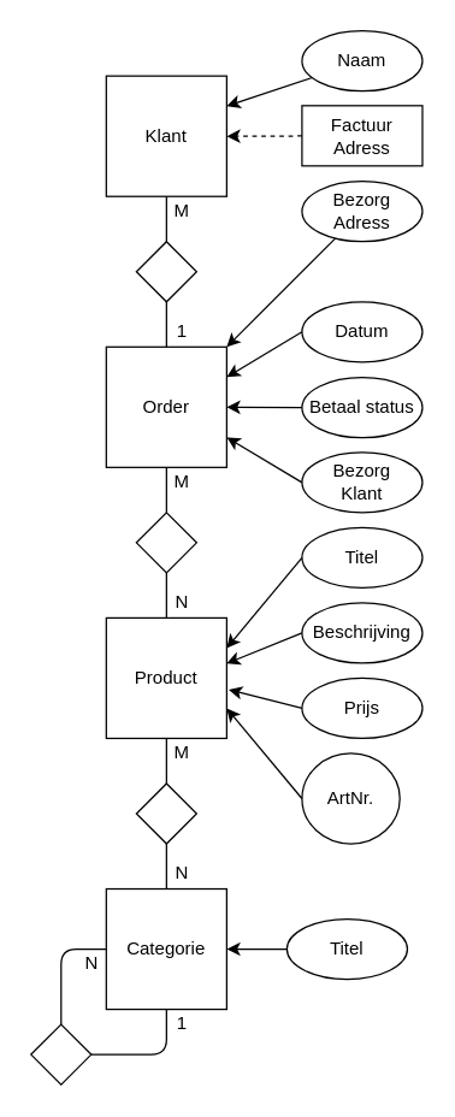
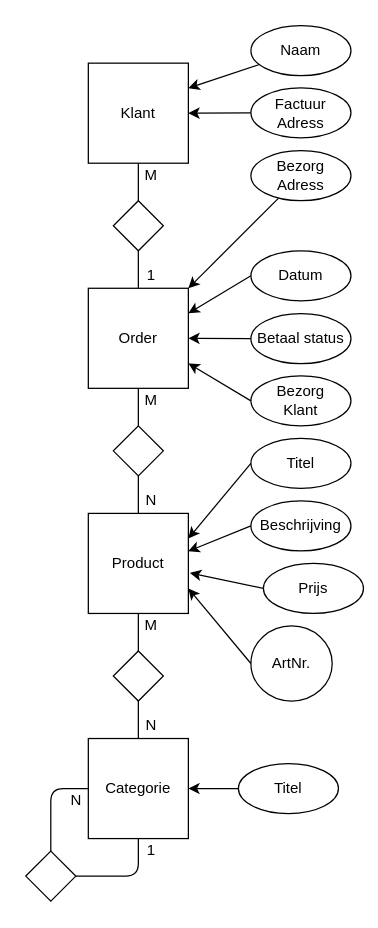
  <mxCell id="0" />
  <mxCell id="1" parent="0" />
  <mxCell id="2" value="Product" style="whiteSpace=wrap;html=1;aspect=fixed;" vertex="1" parent="1"><mxGeometry x="70" y="410" width="80" height="80" as="geometry" /></mxCell>
  <mxCell id="3" value="Titel" style="ellipse;whiteSpace=wrap;html=1;" vertex="1" parent="1"><mxGeometry x="200" y="350" width="80" height="40" as="geometry" /></mxCell>
  <mxCell id="4" value="Beschrijving" style="ellipse;whiteSpace=wrap;html=1;" vertex="1" parent="1"><mxGeometry x="200" y="400" width="80" height="40" as="geometry" /></mxCell>
- <mxCell id="5" value="Prijs" style="ellipse;whiteSpace=wrap;html=1;" vertex="1" parent="1"><mxGeometry x="200" y="450" width="80" height="40" as="geometry" /></mxCell>
+ <mxCell id="5" value="Prijs" style="ellipse;whiteSpace=wrap;html=1;" vertex="1" parent="1"><mxGeometry x="210" y="450" width="80" height="40" as="geometry" /></mxCell>
  <mxCell id="6" value="ArtNr." style="ellipse;whiteSpace=wrap;html=1;" vertex="1" parent="1"><mxGeometry x="200" y="500" width="65" height="60" as="geometry" /></mxCell>
  <mxCell id="7" value="" style="endArrow=classic;html=1;exitX=0;exitY=0.5;exitDx=0;exitDy=0;entryX=1;entryY=0.75;entryDx=0;entryDy=0;" edge="1" parent="1" source="6" target="2"><mxGeometry width="50" height="50" relative="1" as="geometry"><mxPoint x="30" y="610" as="sourcePoint" /><mxPoint x="80" y="560" as="targetPoint" /></mxGeometry></mxCell>
  <mxCell id="8" value="" style="endArrow=classic;html=1;exitX=0;exitY=0.5;exitDx=0;exitDy=0;entryX=1.016;entryY=0.595;entryDx=0;entryDy=0;entryPerimeter=0;" edge="1" parent="1" source="5" target="2"><mxGeometry width="50" height="50" relative="1" as="geometry"><mxPoint x="210" y="550" as="sourcePoint" /><mxPoint x="160" y="480" as="targetPoint" /></mxGeometry></mxCell>
  <mxCell id="9" value="" style="endArrow=classic;html=1;exitX=0;exitY=0.5;exitDx=0;exitDy=0;entryX=0.999;entryY=0.378;entryDx=0;entryDy=0;entryPerimeter=0;" edge="1" parent="1" source="4" target="2"><mxGeometry width="50" height="50" relative="1" as="geometry"><mxPoint x="220" y="560" as="sourcePoint" /><mxPoint x="170" y="490" as="targetPoint" /></mxGeometry></mxCell>
  <mxCell id="10" value="" style="endArrow=classic;html=1;exitX=0;exitY=0.5;exitDx=0;exitDy=0;entryX=1;entryY=0.25;entryDx=0;entryDy=0;" edge="1" parent="1" source="3" target="2"><mxGeometry width="50" height="50" relative="1" as="geometry"><mxPoint x="230" y="570" as="sourcePoint" /><mxPoint x="180" y="500" as="targetPoint" /></mxGeometry></mxCell>
  <mxCell id="11" value="Categorie" style="whiteSpace=wrap;html=1;aspect=fixed;" vertex="1" parent="1"><mxGeometry x="70" y="590" width="80" height="80" as="geometry" /></mxCell>
  <mxCell id="12" value="Titel" style="ellipse;whiteSpace=wrap;html=1;" vertex="1" parent="1"><mxGeometry x="190" y="610" width="80" height="40" as="geometry" /></mxCell>
  <mxCell id="13" value="" style="endArrow=classic;html=1;exitX=0;exitY=0.5;exitDx=0;exitDy=0;entryX=1;entryY=0.5;entryDx=0;entryDy=0;" edge="1" parent="1" source="12" target="11"><mxGeometry width="50" height="50" relative="1" as="geometry"><mxPoint x="210" y="380" as="sourcePoint" /><mxPoint x="160" y="440" as="targetPoint" /></mxGeometry></mxCell>
  <mxCell id="14" value="" style="rhombus;whiteSpace=wrap;html=1;" vertex="1" parent="1"><mxGeometry x="20" y="680" width="40" height="40" as="geometry" /></mxCell>
  <mxCell id="15" value="" style="endArrow=none;html=1;exitX=0.5;exitY=1;exitDx=0;exitDy=0;entryX=1;entryY=0.5;entryDx=0;entryDy=0;" edge="1" parent="1" source="11" target="14"><mxGeometry width="50" height="50" relative="1" as="geometry"><mxPoint x="130" y="810" as="sourcePoint" /><mxPoint x="180" y="760" as="targetPoint" /><Array as="points"><mxPoint x="110" y="700" /></Array></mxGeometry></mxCell>
  <mxCell id="16" value="" style="endArrow=none;html=1;exitX=0.5;exitY=0;exitDx=0;exitDy=0;entryX=0;entryY=0.5;entryDx=0;entryDy=0;" edge="1" parent="1" source="14" target="11"><mxGeometry width="50" height="50" relative="1" as="geometry"><mxPoint x="-20" y="630" as="sourcePoint" /><mxPoint x="30" y="580" as="targetPoint" /><Array as="points"><mxPoint x="40" y="630" /></Array></mxGeometry></mxCell>
  <mxCell id="17" value="1" style="text;html=1;align=center;verticalAlign=middle;resizable=0;points=[];autosize=1;" vertex="1" parent="1"><mxGeometry x="110" y="670" width="20" height="20" as="geometry" /></mxCell>
  <mxCell id="18" value="N" style="text;html=1;align=center;verticalAlign=middle;resizable=0;points=[];autosize=1;" vertex="1" parent="1"><mxGeometry x="50" y="630" width="20" height="20" as="geometry" /></mxCell>
  <mxCell id="19" value="" style="rhombus;whiteSpace=wrap;html=1;" vertex="1" parent="1"><mxGeometry x="90" y="520" width="40" height="40" as="geometry" /></mxCell>
  <mxCell id="20" value="" style="endArrow=none;html=1;exitX=0.5;exitY=1;exitDx=0;exitDy=0;entryX=0.5;entryY=0;entryDx=0;entryDy=0;" edge="1" parent="1" source="2" target="19"><mxGeometry width="50" height="50" relative="1" as="geometry"><mxPoint x="-60" y="550" as="sourcePoint" /><mxPoint x="-10" y="500" as="targetPoint" /></mxGeometry></mxCell>
  <mxCell id="21" value="" style="endArrow=none;html=1;exitX=0.5;exitY=1;exitDx=0;exitDy=0;entryX=0.5;entryY=0;entryDx=0;entryDy=0;" edge="1" parent="1" source="19" target="11"><mxGeometry width="50" height="50" relative="1" as="geometry"><mxPoint x="20" y="790" as="sourcePoint" /><mxPoint x="70" y="740" as="targetPoint" /></mxGeometry></mxCell>
  <mxCell id="22" value="N" style="text;html=1;align=center;verticalAlign=middle;resizable=0;points=[];autosize=1;" vertex="1" parent="1"><mxGeometry x="110" y="570" width="20" height="20" as="geometry" /></mxCell>
  <mxCell id="23" value="M" style="text;html=1;align=center;verticalAlign=middle;resizable=0;points=[];autosize=1;" vertex="1" parent="1"><mxGeometry x="105" y="490" width="30" height="20" as="geometry" /></mxCell>
  <mxCell id="24" value="" style="rhombus;whiteSpace=wrap;html=1;" vertex="1" parent="1"><mxGeometry x="90" y="340" width="40" height="40" as="geometry" /></mxCell>
  <mxCell id="25" value="" style="endArrow=none;html=1;exitX=0.5;exitY=1;exitDx=0;exitDy=0;entryX=0.5;entryY=0;entryDx=0;entryDy=0;" edge="1" parent="1" target="24"><mxGeometry width="50" height="50" relative="1" as="geometry"><mxPoint x="110" y="310" as="sourcePoint" /><mxPoint x="-10" y="320" as="targetPoint" /></mxGeometry></mxCell>
  <mxCell id="26" value="" style="endArrow=none;html=1;exitX=0.5;exitY=1;exitDx=0;exitDy=0;entryX=0.5;entryY=0;entryDx=0;entryDy=0;" edge="1" parent="1" source="24"><mxGeometry width="50" height="50" relative="1" as="geometry"><mxPoint x="20" y="610" as="sourcePoint" /><mxPoint x="110" y="410" as="targetPoint" /></mxGeometry></mxCell>
  <mxCell id="27" value="N" style="text;html=1;align=center;verticalAlign=middle;resizable=0;points=[];autosize=1;" vertex="1" parent="1"><mxGeometry x="110" y="390" width="20" height="20" as="geometry" /></mxCell>
  <mxCell id="28" value="M" style="text;html=1;align=center;verticalAlign=middle;resizable=0;points=[];autosize=1;" vertex="1" parent="1"><mxGeometry x="105" y="310" width="30" height="20" as="geometry" /></mxCell>
  <mxCell id="29" value="Order" style="whiteSpace=wrap;html=1;aspect=fixed;" vertex="1" parent="1"><mxGeometry x="70" y="230" width="80" height="80" as="geometry" /></mxCell>
  <mxCell id="30" value="Betaal status" style="ellipse;whiteSpace=wrap;html=1;" vertex="1" parent="1"><mxGeometry x="200" y="250.29" width="80" height="40" as="geometry" /></mxCell>
  <mxCell id="31" value="" style="endArrow=classic;html=1;exitX=0;exitY=0.5;exitDx=0;exitDy=0;entryX=1;entryY=0.5;entryDx=0;entryDy=0;" edge="1" parent="1" source="30" target="29"><mxGeometry width="50" height="50" relative="1" as="geometry"><mxPoint x="-190" y="380" as="sourcePoint" /><mxPoint x="-140" y="330" as="targetPoint" /></mxGeometry></mxCell>
  <mxCell id="32" value="Datum" style="ellipse;whiteSpace=wrap;html=1;" vertex="1" parent="1"><mxGeometry x="200" y="200" width="80" height="40" as="geometry" /></mxCell>
  <mxCell id="33" value="" style="endArrow=classic;html=1;exitX=0;exitY=0.5;exitDx=0;exitDy=0;entryX=1;entryY=0.25;entryDx=0;entryDy=0;" edge="1" parent="1" source="32" target="29"><mxGeometry width="50" height="50" relative="1" as="geometry"><mxPoint x="120.47" y="180" as="sourcePoint" /><mxPoint x="170.47" y="130" as="targetPoint" /></mxGeometry></mxCell>
  <mxCell id="34" value="" style="rhombus;whiteSpace=wrap;html=1;" vertex="1" parent="1"><mxGeometry x="90" y="160" width="40" height="40" as="geometry" /></mxCell>
  <mxCell id="35" value="" style="endArrow=none;html=1;exitX=0.5;exitY=1;exitDx=0;exitDy=0;entryX=0.5;entryY=0;entryDx=0;entryDy=0;" edge="1" parent="1" target="34"><mxGeometry width="50" height="50" relative="1" as="geometry"><mxPoint x="110" y="130" as="sourcePoint" /><mxPoint x="-10" y="140" as="targetPoint" /></mxGeometry></mxCell>
  <mxCell id="36" value="" style="endArrow=none;html=1;exitX=0.5;exitY=1;exitDx=0;exitDy=0;entryX=0.5;entryY=0;entryDx=0;entryDy=0;" edge="1" parent="1" source="34"><mxGeometry width="50" height="50" relative="1" as="geometry"><mxPoint x="20" y="430" as="sourcePoint" /><mxPoint x="110" y="230" as="targetPoint" /></mxGeometry></mxCell>
  <mxCell id="37" value="1" style="text;html=1;align=center;verticalAlign=middle;resizable=0;points=[];autosize=1;" vertex="1" parent="1"><mxGeometry x="110" y="210" width="20" height="20" as="geometry" /></mxCell>
  <mxCell id="38" value="M" style="text;html=1;align=center;verticalAlign=middle;resizable=0;points=[];autosize=1;" vertex="1" parent="1"><mxGeometry x="105" y="130" width="30" height="20" as="geometry" /></mxCell>
  <mxCell id="39" value="Klant" style="whiteSpace=wrap;html=1;aspect=fixed;" vertex="1" parent="1"><mxGeometry x="70" y="50" width="80" height="80" as="geometry" /></mxCell>
  <mxCell id="40" style="edgeStyle=none;rounded=0;orthogonalLoop=1;jettySize=auto;html=1;entryX=1;entryY=0.25;entryDx=0;entryDy=0;" edge="1" parent="1" source="41" target="39"><mxGeometry relative="1" as="geometry" /></mxCell>
  <mxCell id="41" value="Naam" style="ellipse;whiteSpace=wrap;html=1;" vertex="1" parent="1"><mxGeometry x="200" y="20" width="80" height="40" as="geometry" /></mxCell>
- <mxCell id="42" style="edgeStyle=none;rounded=0;orthogonalLoop=1;jettySize=auto;html=1;entryX=1;entryY=0.5;entryDx=0;entryDy=0;dashed=1;" edge="1" parent="1" source="43" target="39"><mxGeometry relative="1" as="geometry" /></mxCell>
- <mxCell id="43" value="Factuur Adress" style="whiteSpace=wrap;html=1;rounded=0;" vertex="1" parent="1"><mxGeometry x="200" y="69.71" width="80" height="40" as="geometry" /></mxCell>
+ <mxCell id="42" style="edgeStyle=none;rounded=0;orthogonalLoop=1;jettySize=auto;html=1;entryX=1;entryY=0.5;entryDx=0;entryDy=0;" edge="1" parent="1" source="43" target="39"><mxGeometry relative="1" as="geometry" /></mxCell>
+ <mxCell id="43" value="Factuur Adress" style="ellipse;whiteSpace=wrap;html=1;" vertex="1" parent="1"><mxGeometry x="200" y="69.71" width="80" height="40" as="geometry" /></mxCell>
  <mxCell id="44" style="edgeStyle=none;rounded=0;orthogonalLoop=1;jettySize=auto;html=1;" edge="1" parent="1" source="45" target="29"><mxGeometry relative="1" as="geometry" /></mxCell>
  <mxCell id="45" value="Bezorg Adress" style="ellipse;whiteSpace=wrap;html=1;" vertex="1" parent="1"><mxGeometry x="200" y="120" width="80" height="40" as="geometry" /></mxCell>
  <mxCell id="46" value="Bezorg &lt;br&gt;Klant" style="ellipse;whiteSpace=wrap;html=1;" vertex="1" parent="1"><mxGeometry x="200" y="300" width="80" height="40" as="geometry" /></mxCell>
  <mxCell id="47" value="" style="endArrow=classic;html=1;exitX=0;exitY=0.5;exitDx=0;exitDy=0;entryX=1;entryY=0.75;entryDx=0;entryDy=0;" edge="1" parent="1" source="46" target="29"><mxGeometry width="50" height="50" relative="1" as="geometry"><mxPoint x="350" y="329.71" as="sourcePoint" /><mxPoint x="400" y="279.71" as="targetPoint" /></mxGeometry></mxCell>
